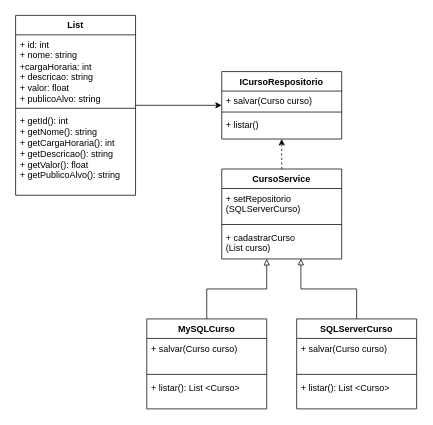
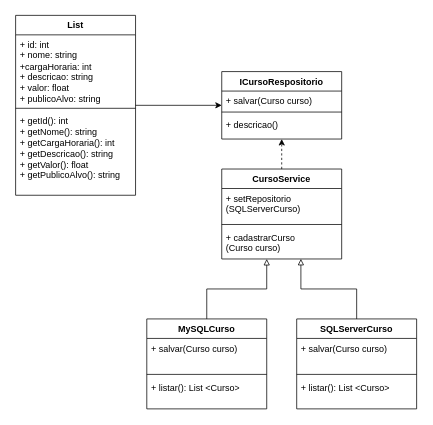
  <mxCell id="0" />
  <mxCell id="1" parent="0" />
  <mxCell id="2" value="List" style="swimlane;fontStyle=1;align=center;verticalAlign=top;childLayout=stackLayout;horizontal=1;startSize=26;horizontalStack=0;resizeParent=1;resizeParentMax=0;resizeLast=0;collapsible=1;marginBottom=0;whiteSpace=wrap;html=1;" vertex="1" parent="1"><mxGeometry x="20" y="20" width="160" height="240" as="geometry" /></mxCell>
  <mxCell id="3" value="+ id: int&lt;div&gt;+ nome: string&lt;/div&gt;&lt;div&gt;+cargaHoraria: int&lt;/div&gt;&lt;div&gt;+ descricao: string&lt;/div&gt;&lt;div&gt;+ valor: float&lt;/div&gt;&lt;div&gt;+ publicoAlvo: string&lt;/div&gt;" style="text;strokeColor=none;fillColor=none;align=left;verticalAlign=top;spacingLeft=4;spacingRight=4;overflow=hidden;rotatable=0;points=[[0,0.5],[1,0.5]];portConstraint=eastwest;whiteSpace=wrap;html=1;" vertex="1" parent="2"><mxGeometry y="26" width="160" height="94" as="geometry" /></mxCell>
  <mxCell id="4" value="" style="line;strokeWidth=1;fillColor=none;align=left;verticalAlign=middle;spacingTop=-1;spacingLeft=3;spacingRight=3;rotatable=0;labelPosition=right;points=[];portConstraint=eastwest;strokeColor=inherit;" vertex="1" parent="2"><mxGeometry y="120" width="160" height="8" as="geometry" /></mxCell>
  <mxCell id="5" value="+ getId(): int&lt;div&gt;+ getNome(): string&lt;/div&gt;&lt;div&gt;+ getCargaHoraria(): int&lt;/div&gt;&lt;div&gt;+ getDescricao(): string&lt;/div&gt;&lt;div&gt;+ getValor(): float&lt;/div&gt;&lt;div&gt;+ getPublicoAlvo(): string&lt;/div&gt;" style="text;strokeColor=none;fillColor=none;align=left;verticalAlign=top;spacingLeft=4;spacingRight=4;overflow=hidden;rotatable=0;points=[[0,0.5],[1,0.5]];portConstraint=eastwest;whiteSpace=wrap;html=1;" vertex="1" parent="2"><mxGeometry y="128" width="160" height="112" as="geometry" /></mxCell>
  <mxCell id="6" value="ICursoRespositorio" style="swimlane;fontStyle=1;align=center;verticalAlign=top;childLayout=stackLayout;horizontal=1;startSize=26;horizontalStack=0;resizeParent=1;resizeParentMax=0;resizeLast=0;collapsible=1;marginBottom=0;whiteSpace=wrap;html=1;" vertex="1" parent="1"><mxGeometry x="295" y="95" width="160" height="90" as="geometry" /></mxCell>
  <mxCell id="7" value="+ salvar(Curso curso)" style="text;strokeColor=none;fillColor=none;align=left;verticalAlign=top;spacingLeft=4;spacingRight=4;overflow=hidden;rotatable=0;points=[[0,0.5],[1,0.5]];portConstraint=eastwest;whiteSpace=wrap;html=1;" vertex="1" parent="6"><mxGeometry y="26" width="160" height="24" as="geometry" /></mxCell>
  <mxCell id="8" value="" style="line;strokeWidth=1;fillColor=none;align=left;verticalAlign=middle;spacingTop=-1;spacingLeft=3;spacingRight=3;rotatable=0;labelPosition=right;points=[];portConstraint=eastwest;strokeColor=inherit;" vertex="1" parent="6"><mxGeometry y="50" width="160" height="8" as="geometry" /></mxCell>
- <mxCell id="9" value="+ listar()" style="text;strokeColor=none;fillColor=none;align=left;verticalAlign=top;spacingLeft=4;spacingRight=4;overflow=hidden;rotatable=0;points=[[0,0.5],[1,0.5]];portConstraint=eastwest;whiteSpace=wrap;html=1;" vertex="1" parent="6"><mxGeometry y="58" width="160" height="32" as="geometry" /></mxCell>
+ <mxCell id="9" value="+ descricao()" style="text;strokeColor=none;fillColor=none;align=left;verticalAlign=top;spacingLeft=4;spacingRight=4;overflow=hidden;rotatable=0;points=[[0,0.5],[1,0.5]];portConstraint=eastwest;whiteSpace=wrap;html=1;" vertex="1" parent="6"><mxGeometry y="58" width="160" height="32" as="geometry" /></mxCell>
  <mxCell id="10" value="CursoService" style="swimlane;fontStyle=1;align=center;verticalAlign=top;childLayout=stackLayout;horizontal=1;startSize=26;horizontalStack=0;resizeParent=1;resizeParentMax=0;resizeLast=0;collapsible=1;marginBottom=0;whiteSpace=wrap;html=1;" vertex="1" parent="1"><mxGeometry x="295" y="225" width="160" height="120" as="geometry" /></mxCell>
  <mxCell id="11" value="+ setRepositorio&lt;div&gt;(SQLServerCurso)&lt;/div&gt;" style="text;strokeColor=none;fillColor=none;align=left;verticalAlign=top;spacingLeft=4;spacingRight=4;overflow=hidden;rotatable=0;points=[[0,0.5],[1,0.5]];portConstraint=eastwest;whiteSpace=wrap;html=1;" vertex="1" parent="10"><mxGeometry y="26" width="160" height="44" as="geometry" /></mxCell>
  <mxCell id="12" value="" style="line;strokeWidth=1;fillColor=none;align=left;verticalAlign=middle;spacingTop=-1;spacingLeft=3;spacingRight=3;rotatable=0;labelPosition=right;points=[];portConstraint=eastwest;strokeColor=inherit;" vertex="1" parent="10"><mxGeometry y="70" width="160" height="8" as="geometry" /></mxCell>
- <mxCell id="13" value="+ cadastrarCurso&lt;div&gt;(List curso)&lt;/div&gt;" style="text;strokeColor=none;fillColor=none;align=left;verticalAlign=top;spacingLeft=4;spacingRight=4;overflow=hidden;rotatable=0;points=[[0,0.5],[1,0.5]];portConstraint=eastwest;whiteSpace=wrap;html=1;" vertex="1" parent="10"><mxGeometry y="78" width="160" height="42" as="geometry" /></mxCell>
+ <mxCell id="13" value="+ cadastrarCurso&lt;div&gt;(Curso curso)&lt;/div&gt;" style="text;strokeColor=none;fillColor=none;align=left;verticalAlign=top;spacingLeft=4;spacingRight=4;overflow=hidden;rotatable=0;points=[[0,0.5],[1,0.5]];portConstraint=eastwest;whiteSpace=wrap;html=1;" vertex="1" parent="10"><mxGeometry y="78" width="160" height="42" as="geometry" /></mxCell>
  <mxCell id="14" style="edgeStyle=orthogonalEdgeStyle;rounded=0;orthogonalLoop=1;jettySize=auto;html=1;entryX=0;entryY=0.792;entryDx=0;entryDy=0;entryPerimeter=0;" edge="1" parent="1" source="2" target="7"><mxGeometry relative="1" as="geometry" /></mxCell>
  <mxCell id="15" style="edgeStyle=orthogonalEdgeStyle;rounded=0;orthogonalLoop=1;jettySize=auto;html=1;entryX=0.5;entryY=1;entryDx=0;entryDy=0;entryPerimeter=0;dashed=1;" edge="1" parent="1" source="10" target="9"><mxGeometry relative="1" as="geometry" /></mxCell>
  <mxCell id="16" value="MySQLCurso" style="swimlane;fontStyle=1;align=center;verticalAlign=top;childLayout=stackLayout;horizontal=1;startSize=26;horizontalStack=0;resizeParent=1;resizeParentMax=0;resizeLast=0;collapsible=1;marginBottom=0;whiteSpace=wrap;html=1;" vertex="1" parent="1"><mxGeometry x="195" y="425" width="160" height="120" as="geometry" /></mxCell>
  <mxCell id="17" value="+ salvar(Curso curso)" style="text;strokeColor=none;fillColor=none;align=left;verticalAlign=top;spacingLeft=4;spacingRight=4;overflow=hidden;rotatable=0;points=[[0,0.5],[1,0.5]];portConstraint=eastwest;whiteSpace=wrap;html=1;" vertex="1" parent="16"><mxGeometry y="26" width="160" height="44" as="geometry" /></mxCell>
  <mxCell id="18" value="" style="line;strokeWidth=1;fillColor=none;align=left;verticalAlign=middle;spacingTop=-1;spacingLeft=3;spacingRight=3;rotatable=0;labelPosition=right;points=[];portConstraint=eastwest;strokeColor=inherit;" vertex="1" parent="16"><mxGeometry y="70" width="160" height="8" as="geometry" /></mxCell>
  <mxCell id="19" value="+ listar(): List &amp;lt;Curso&amp;gt;" style="text;strokeColor=none;fillColor=none;align=left;verticalAlign=top;spacingLeft=4;spacingRight=4;overflow=hidden;rotatable=0;points=[[0,0.5],[1,0.5]];portConstraint=eastwest;whiteSpace=wrap;html=1;" vertex="1" parent="16"><mxGeometry y="78" width="160" height="42" as="geometry" /></mxCell>
  <mxCell id="20" value="SQLServerCurso" style="swimlane;fontStyle=1;align=center;verticalAlign=top;childLayout=stackLayout;horizontal=1;startSize=26;horizontalStack=0;resizeParent=1;resizeParentMax=0;resizeLast=0;collapsible=1;marginBottom=0;whiteSpace=wrap;html=1;" vertex="1" parent="1"><mxGeometry x="395" y="425" width="160" height="120" as="geometry" /></mxCell>
  <mxCell id="21" value="+ salvar(Curso curso)" style="text;strokeColor=none;fillColor=none;align=left;verticalAlign=top;spacingLeft=4;spacingRight=4;overflow=hidden;rotatable=0;points=[[0,0.5],[1,0.5]];portConstraint=eastwest;whiteSpace=wrap;html=1;" vertex="1" parent="20"><mxGeometry y="26" width="160" height="44" as="geometry" /></mxCell>
  <mxCell id="22" value="" style="line;strokeWidth=1;fillColor=none;align=left;verticalAlign=middle;spacingTop=-1;spacingLeft=3;spacingRight=3;rotatable=0;labelPosition=right;points=[];portConstraint=eastwest;strokeColor=inherit;" vertex="1" parent="20"><mxGeometry y="70" width="160" height="8" as="geometry" /></mxCell>
  <mxCell id="23" value="+ listar(): List &amp;lt;Curso&amp;gt;" style="text;strokeColor=none;fillColor=none;align=left;verticalAlign=top;spacingLeft=4;spacingRight=4;overflow=hidden;rotatable=0;points=[[0,0.5],[1,0.5]];portConstraint=eastwest;whiteSpace=wrap;html=1;" vertex="1" parent="20"><mxGeometry y="78" width="160" height="42" as="geometry" /></mxCell>
  <mxCell id="24" style="edgeStyle=orthogonalEdgeStyle;rounded=0;orthogonalLoop=1;jettySize=auto;html=1;entryX=0.375;entryY=1;entryDx=0;entryDy=0;entryPerimeter=0;endArrow=block;endFill=0;dashed=0;" edge="1" parent="1" source="16" target="13"><mxGeometry relative="1" as="geometry" /></mxCell>
  <mxCell id="25" style="edgeStyle=orthogonalEdgeStyle;rounded=0;orthogonalLoop=1;jettySize=auto;html=1;entryX=0.66;entryY=0.997;entryDx=0;entryDy=0;entryPerimeter=0;endArrow=block;endFill=0;dashed=0;" edge="1" parent="1" source="20" target="13"><mxGeometry relative="1" as="geometry" /></mxCell>
